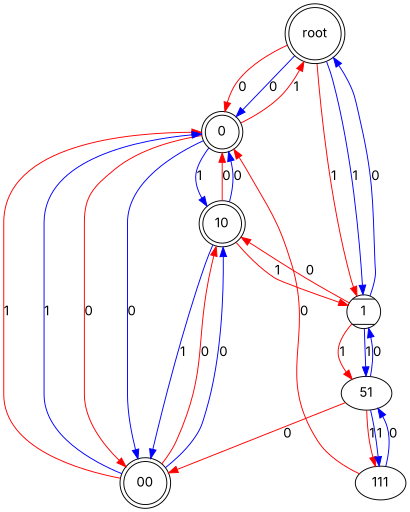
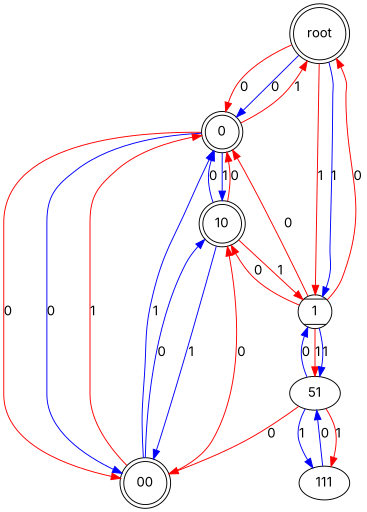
  digraph {
    fontname=Inter
    node [fontname=Inter shape=doublecircle]
    edge [color=red fontname=Inter]
    root
    0
    1 [shape=Mcircle]
    00
    10
    n6 [label=51 shape=""]
    111 [shape=""]
    root -> 0 [label=0]
    root -> 0 [color=blue label=0]
    root -> 1 [label=1]
    root -> 1 [color=blue label=1]
    0 -> root [label=1]
    0 -> 00 [label=0]
    0 -> 00 [color=blue label=0]
    0 -> 10 [color=blue label=1]
-   1 -> root [color=blue label=0]
+   1 -> root [label=0]
    1 -> 10 [label=0]
    1 -> n6 [label=1]
    1 -> n6 [color=blue label=1]
    00 -> 0 [label=1]
    00 -> 0 [color=blue label=1]
    00 -> 10 [label=0]
    00 -> 10 [color=blue label=0]
    10 -> 0 [label=0]
    10 -> 0 [color=blue label=0]
    10 -> 1 [label=1]
    10 -> 00 [color=blue label=1]
    n6 -> 1 [color=blue label=0]
    n6 -> 00 [label=0]
    n6 -> 111 [label=1]
    n6 -> 111 [color=blue label=1]
-   111 -> 0 [label=0]
+   1 -> 0 [label=0]
    111 -> n6 [color=blue label=0]
  }
